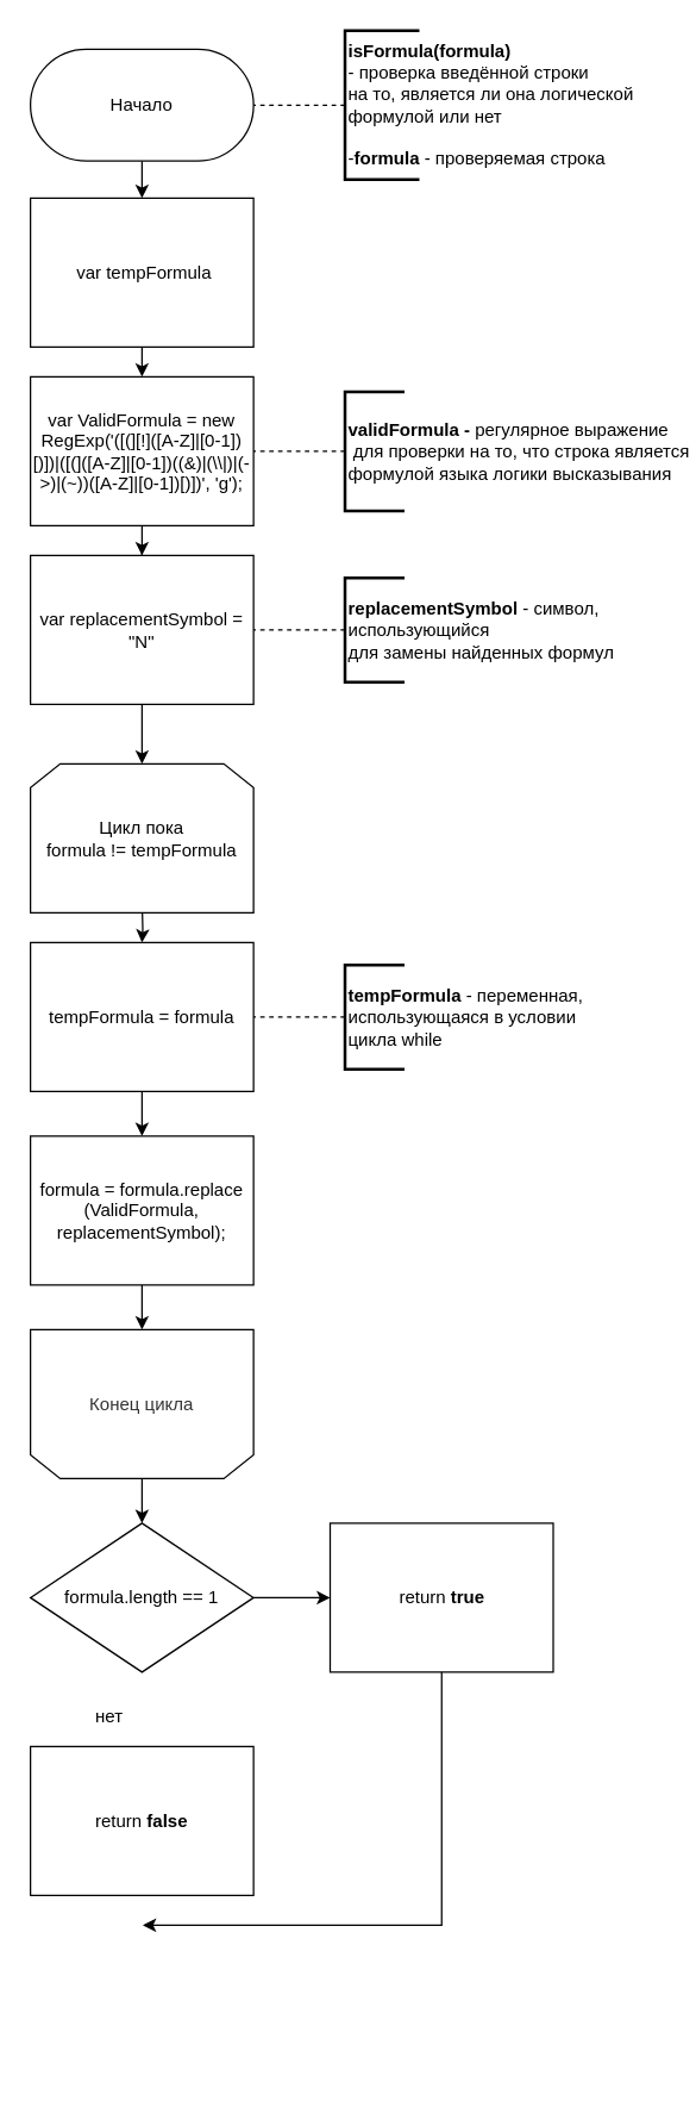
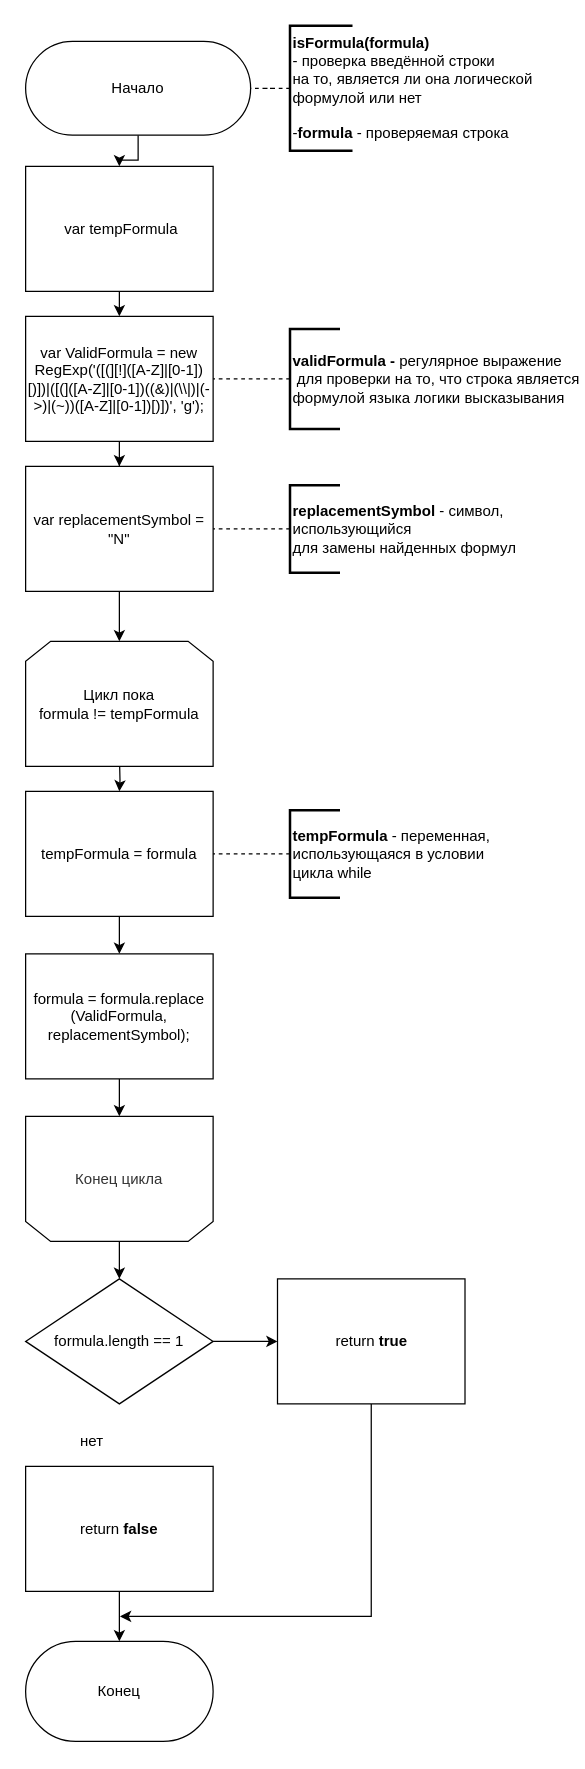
  <mxCell id="0" />
  <mxCell id="1" parent="0" />
  <mxCell id="2" value="&amp;nbsp;var tempFormula" style="rounded=0;whiteSpace=wrap;html=1;fillColor=#ffffff;" parent="1" vertex="1"><mxGeometry x="20" y="132.5" width="150" height="100" as="geometry" /></mxCell>
  <mxCell id="3" value="" style="edgeStyle=orthogonalEdgeStyle;rounded=0;orthogonalLoop=1;jettySize=auto;html=1;endArrow=classic;endFill=1;" parent="1" target="7" edge="1"><mxGeometry relative="1" as="geometry"><mxPoint x="95" y="602.5" as="sourcePoint" /></mxGeometry></mxCell>
  <mxCell id="4" value="Цикл пока&lt;br&gt;formula != tempFormula&lt;br&gt;" style="shape=loopLimit;whiteSpace=wrap;html=1;" parent="1" vertex="1"><mxGeometry x="20" y="512.5" width="150" height="100" as="geometry" /></mxCell>
  <mxCell id="5" style="edgeStyle=orthogonalEdgeStyle;rounded=0;orthogonalLoop=1;jettySize=auto;html=1;" edge="1" parent="1" source="6" target="22"><mxGeometry relative="1" as="geometry" /></mxCell>
  <mxCell id="6" value="Конец цикла" style="shape=loopLimit;whiteSpace=wrap;html=1;rotation=0;textOpacity=80;direction=east;flipH=0;flipV=1;" parent="1" vertex="1"><mxGeometry x="20" y="892.5" width="150" height="100" as="geometry" /></mxCell>
  <mxCell id="7" value="tempFormula = formula" style="rounded=0;whiteSpace=wrap;html=1;" parent="1" vertex="1"><mxGeometry x="20" y="632.5" width="150" height="100" as="geometry" /></mxCell>
  <mxCell id="8" value="formula = formula.replace&lt;br&gt;(ValidFormula, replacementSymbol);" style="rounded=0;whiteSpace=wrap;html=1;" parent="1" vertex="1"><mxGeometry x="20" y="762.5" width="150" height="100" as="geometry" /></mxCell>
  <mxCell id="9" value="" style="edgeStyle=orthogonalEdgeStyle;rounded=0;orthogonalLoop=1;jettySize=auto;html=1;endArrow=classic;endFill=1;" parent="1" source="10" target="2" edge="1"><mxGeometry relative="1" as="geometry" /></mxCell>
- <mxCell id="10" value="Начало&lt;br&gt;" style="whiteSpace=wrap;html=1;rounded=1;arcSize=50;align=center;verticalAlign=middle;container=1;recursiveResize=0;strokeWidth=1;autosize=1;spacing=4;treeFolding=1;" parent="1" vertex="1"><mxGeometry x="20" y="32.5" width="150" height="75" as="geometry" /></mxCell>
+ <mxCell id="10" value="Начало&lt;br&gt;" style="whiteSpace=wrap;html=1;rounded=1;arcSize=50;align=center;verticalAlign=middle;container=1;recursiveResize=0;strokeWidth=1;autosize=1;spacing=4;treeFolding=1;" parent="1" vertex="1"><mxGeometry x="20" y="32.5" width="180" height="75" as="geometry" /></mxCell>
  <mxCell id="11" style="edgeStyle=orthogonalEdgeStyle;rounded=0;orthogonalLoop=1;jettySize=auto;html=1;endArrow=none;endFill=0;dashed=1;" parent="1" source="12" target="10" edge="1"><mxGeometry relative="1" as="geometry" /></mxCell>
  <mxCell id="12" value="&lt;div style=&quot;text-align: left&quot;&gt;&lt;b&gt;isFormula(formula)&lt;/b&gt;&lt;/div&gt;&lt;div style=&quot;text-align: left&quot;&gt;- проверка введённой строки&amp;nbsp;&lt;/div&gt;&lt;div style=&quot;text-align: left&quot;&gt;на то,&amp;nbsp;&lt;span&gt;является ли она логической&amp;nbsp;&lt;/span&gt;&lt;/div&gt;&lt;div style=&quot;text-align: left&quot;&gt;&lt;span&gt;формулой&amp;nbsp;&lt;/span&gt;&lt;span&gt;или нет&lt;/span&gt;&lt;/div&gt;&lt;div style=&quot;text-align: left&quot;&gt;&lt;span&gt;&lt;br&gt;&lt;/span&gt;&lt;/div&gt;&lt;div style=&quot;text-align: left&quot;&gt;-&lt;b&gt;formula&lt;/b&gt;&amp;nbsp;- проверяемая строка&lt;/div&gt;" style="strokeWidth=2;html=1;shape=mxgraph.flowchart.annotation_1;align=left;pointerEvents=1" parent="1" vertex="1"><mxGeometry x="231.5" y="20" width="50" height="100" as="geometry" /></mxCell>
  <mxCell id="13" value="" style="edgeStyle=orthogonalEdgeStyle;rounded=0;orthogonalLoop=1;jettySize=auto;html=1;endArrow=classic;endFill=1;" parent="1" source="14" target="18" edge="1"><mxGeometry relative="1" as="geometry" /></mxCell>
  <mxCell id="14" value="var ValidFormula = new RegExp('([(][!]([A-Z]|[0-1])[)])|([(]([A-Z]|[0-1])((&amp;amp;)|(\\|)|(-&amp;gt;)|(~))([A-Z]|[0-1])[)])', 'g');" style="rounded=0;whiteSpace=wrap;html=1;" parent="1" vertex="1"><mxGeometry x="20" y="252.5" width="150" height="100" as="geometry" /></mxCell>
  <mxCell id="15" style="edgeStyle=orthogonalEdgeStyle;rounded=0;orthogonalLoop=1;jettySize=auto;html=1;entryX=1;entryY=0.5;entryDx=0;entryDy=0;endArrow=none;endFill=0;dashed=1;" parent="1" source="16" target="14" edge="1"><mxGeometry relative="1" as="geometry" /></mxCell>
  <mxCell id="16" value="&lt;div style=&quot;text-align: left&quot;&gt;&lt;b&gt;validFormula -&lt;/b&gt;&amp;nbsp;регулярное выражение&lt;/div&gt;&lt;div style=&quot;text-align: left&quot;&gt;&amp;nbsp;для&amp;nbsp;&lt;span&gt;проверки на то,&amp;nbsp;&lt;/span&gt;&lt;span&gt;что строка является&amp;nbsp;&lt;/span&gt;&lt;/div&gt;&lt;div style=&quot;text-align: left&quot;&gt;&lt;span&gt;формулой языка логики высказывания&lt;/span&gt;&lt;/div&gt;" style="strokeWidth=2;html=1;shape=mxgraph.flowchart.annotation_1;align=left;pointerEvents=1" parent="1" vertex="1"><mxGeometry x="231.5" y="262.5" width="40" height="80" as="geometry" /></mxCell>
  <mxCell id="17" value="" style="edgeStyle=orthogonalEdgeStyle;rounded=0;orthogonalLoop=1;jettySize=auto;html=1;endArrow=classic;endFill=1;" parent="1" source="18" target="4" edge="1"><mxGeometry relative="1" as="geometry" /></mxCell>
  <mxCell id="18" value="var replacementSymbol = &quot;N&quot;" style="rounded=0;whiteSpace=wrap;html=1;" parent="1" vertex="1"><mxGeometry x="20" y="372.5" width="150" height="100" as="geometry" /></mxCell>
  <mxCell id="19" value="" style="edgeStyle=orthogonalEdgeStyle;rounded=0;orthogonalLoop=1;jettySize=auto;html=1;endArrow=none;endFill=0;dashed=1;" parent="1" source="20" target="18" edge="1"><mxGeometry relative="1" as="geometry" /></mxCell>
  <mxCell id="20" value="&lt;b&gt;replacementSymbol&lt;/b&gt;&amp;nbsp;- символ,&lt;br&gt;использующийся&lt;br&gt;для замены найденных формул&lt;br&gt;" style="strokeWidth=2;html=1;shape=mxgraph.flowchart.annotation_1;align=left;pointerEvents=1" parent="1" vertex="1"><mxGeometry x="231.5" y="387.5" width="40" height="70" as="geometry" /></mxCell>
  <mxCell id="21" style="edgeStyle=orthogonalEdgeStyle;rounded=0;orthogonalLoop=1;jettySize=auto;html=1;" edge="1" parent="1" source="22" target="27"><mxGeometry relative="1" as="geometry" /></mxCell>
  <mxCell id="22" value="formula.length == 1" style="strokeWidth=1;html=1;shape=mxgraph.flowchart.decision;whiteSpace=wrap;" parent="1" vertex="1"><mxGeometry x="20" y="1022.5" width="150" height="100" as="geometry" /></mxCell>
  <mxCell id="23" value="нет" style="text;html=1;resizable=0;points=[];autosize=1;align=left;verticalAlign=top;spacingTop=-4;" parent="1" vertex="1"><mxGeometry x="61.5" y="1142.5" width="30" height="20" as="geometry" /></mxCell>
  <mxCell id="24" value="" style="edgeStyle=orthogonalEdgeStyle;rounded=0;orthogonalLoop=1;jettySize=auto;html=1;endArrow=none;endFill=0;dashed=1;" parent="1" source="25" target="7" edge="1"><mxGeometry relative="1" as="geometry" /></mxCell>
  <mxCell id="25" value="&lt;b&gt;tempFormula&amp;nbsp;&lt;/b&gt;- переменная,&lt;br&gt;использующаяся в условии&lt;br&gt;цикла while&lt;br&gt;" style="strokeWidth=2;html=1;shape=mxgraph.flowchart.annotation_1;align=left;pointerEvents=1" parent="1" vertex="1"><mxGeometry x="231.5" y="647.5" width="40" height="70" as="geometry" /></mxCell>
+ <mxCell id="26" value="Конец&lt;br&gt;" style="whiteSpace=wrap;html=1;rounded=1;arcSize=50;align=center;verticalAlign=middle;container=1;recursiveResize=0;strokeWidth=1;autosize=1;spacing=4;treeFolding=1;aspect=fixed;" parent="1" vertex="1"><mxGeometry x="20" y="1312.5" width="150" height="80" as="geometry" /></mxCell>
  <mxCell id="27" value="return &lt;b&gt;true&lt;/b&gt;" style="rounded=0;whiteSpace=wrap;html=1;strokeWidth=1;" parent="1" vertex="1"><mxGeometry x="221.5" y="1022.5" width="150" height="100" as="geometry" /></mxCell>
+ <mxCell id="28" style="edgeStyle=orthogonalEdgeStyle;rounded=0;orthogonalLoop=1;jettySize=auto;html=1;" edge="1" parent="1" source="29" target="26"><mxGeometry relative="1" as="geometry" /></mxCell>
  <mxCell id="29" value="return &lt;b&gt;false&lt;/b&gt;" style="rounded=0;whiteSpace=wrap;html=1;strokeWidth=1;" parent="1" vertex="1"><mxGeometry x="20" y="1172.5" width="150" height="100" as="geometry" /></mxCell>
  <mxCell id="30" value="" style="endArrow=classic;html=1;entryX=0.5;entryY=0;entryDx=0;entryDy=0;exitX=0.5;exitY=1;exitDx=0;exitDy=0;" parent="1" source="2" target="14" edge="1"><mxGeometry width="50" height="50" relative="1" as="geometry"><mxPoint x="181.5" y="532.5" as="sourcePoint" /><mxPoint x="231.5" y="482.5" as="targetPoint" /></mxGeometry></mxCell>
  <mxCell id="31" value="" style="endArrow=classic;html=1;entryX=0.5;entryY=0;entryDx=0;entryDy=0;exitX=0.5;exitY=1;exitDx=0;exitDy=0;" parent="1" source="7" target="8" edge="1"><mxGeometry width="50" height="50" relative="1" as="geometry"><mxPoint x="333.5" y="962.5" as="sourcePoint" /><mxPoint x="251.5" y="1092.5" as="targetPoint" /></mxGeometry></mxCell>
  <mxCell id="32" value="" style="endArrow=classic;html=1;exitX=0.5;exitY=1;exitDx=0;exitDy=0;" parent="1" source="8" target="6" edge="1"><mxGeometry width="50" height="50" relative="1" as="geometry"><mxPoint x="201.5" y="1112.5" as="sourcePoint" /><mxPoint x="251.5" y="1062.5" as="targetPoint" /></mxGeometry></mxCell>
  <mxCell id="33" style="edgeStyle=orthogonalEdgeStyle;rounded=0;orthogonalLoop=1;jettySize=auto;html=1;exitX=0.5;exitY=1;exitDx=0;exitDy=0;" edge="1" parent="1" source="27"><mxGeometry relative="1" as="geometry"><mxPoint x="105" y="1282.5" as="sourcePoint" /><mxPoint x="95.5" y="1292.5" as="targetPoint" /><Array as="points"><mxPoint x="296.5" y="1292.5" /><mxPoint x="170.5" y="1292.5" /></Array></mxGeometry></mxCell>
